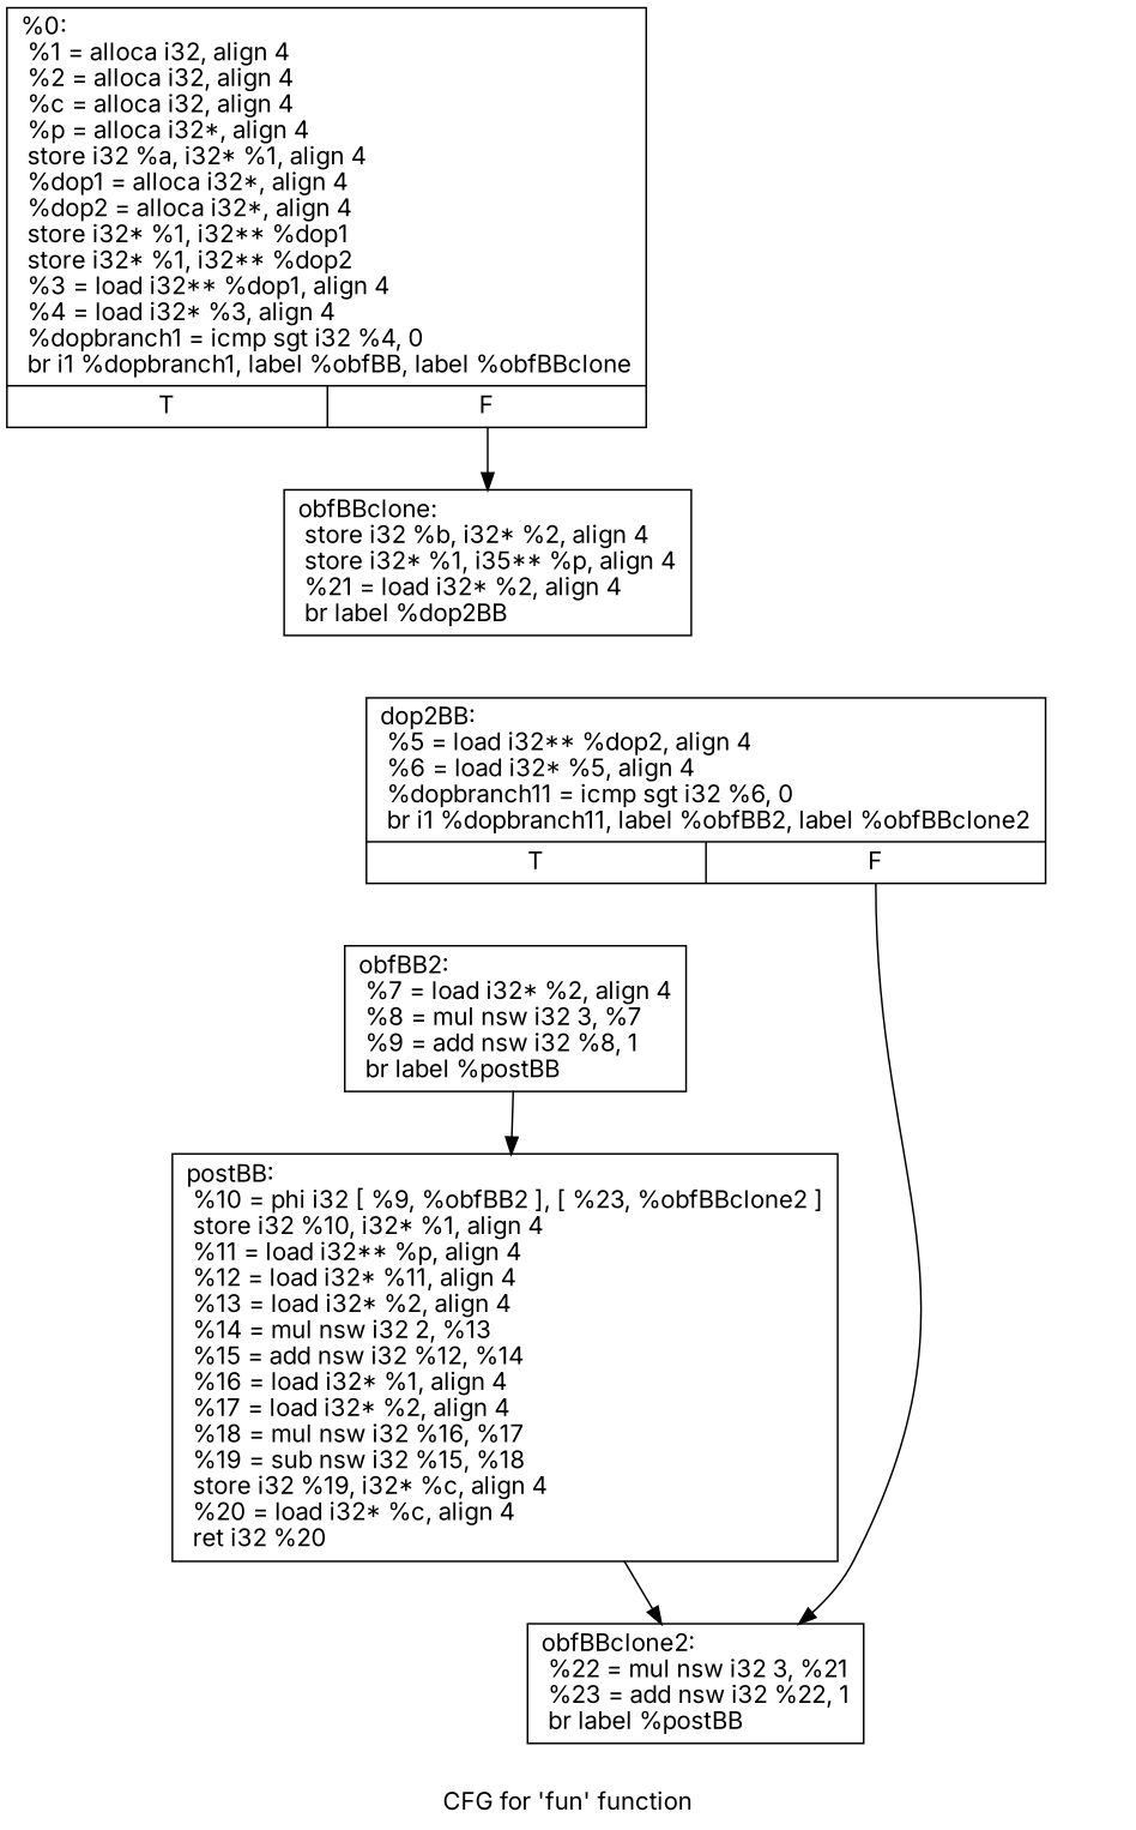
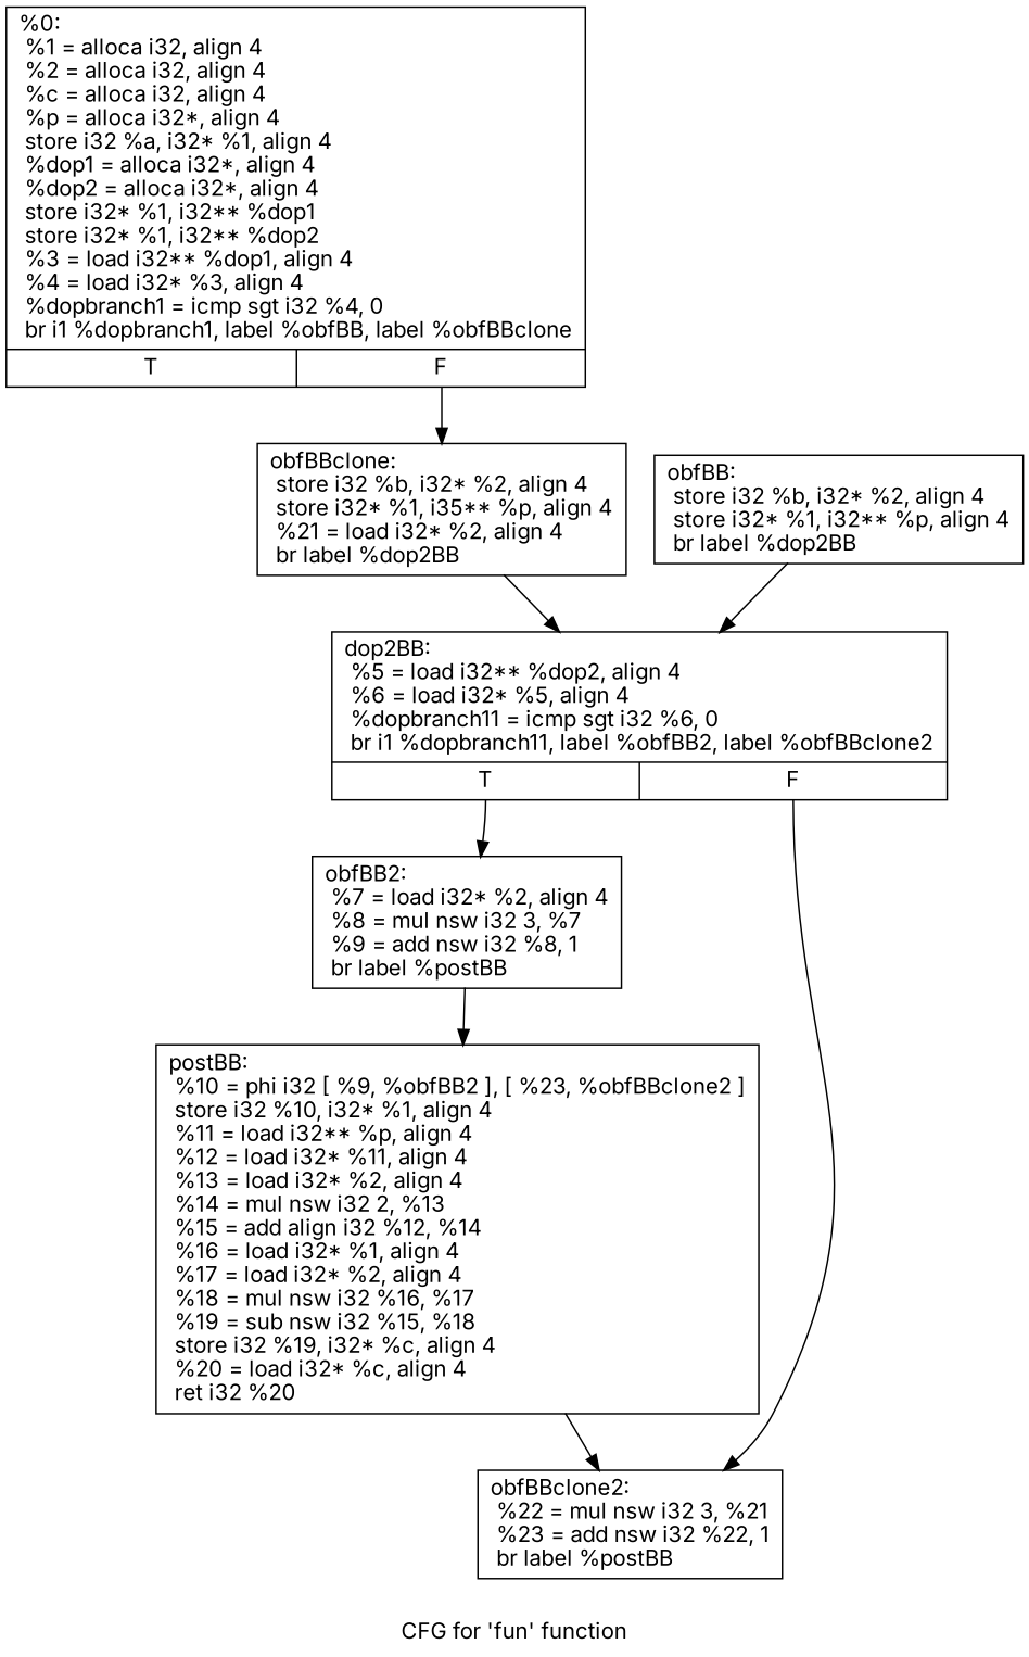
  digraph {
    fontname=Inter
    label="CFG for 'fun' function"
    node [fontname=Inter shape=record]
    edge [fontname=Inter]
    n1 [label="{%0:\l  %1 = alloca i32, align 4\l  %2 = alloca i32, align 4\l  %c = alloca i32, align 4\l  %p = alloca i32*, align 4\l  store i32 %a, i32* %1, align 4\l  %dop1 = alloca i32*, align 4\l  %dop2 = alloca i32*, align 4\l  store i32* %1, i32** %dop1\l  store i32* %1, i32** %dop2\l  %3 = load i32** %dop1, align 4\l  %4 = load i32* %3, align 4\l  %dopbranch1 = icmp sgt i32 %4, 0\l  br i1 %dopbranch1, label %obfBB, label %obfBBclone\l|{<s0>T|<s1>F}}"]
    n2 [label="{obfBBclone:                                       \l  store i32 %b, i32* %2, align 4\l  store i32* %1, i35** %p, align 4\l  %21 = load i32* %2, align 4\l  br label %dop2BB\l}"]
+   n3 [label="{obfBB:                                            \l  store i32 %b, i32* %2, align 4\l  store i32* %1, i32** %p, align 4\l  br label %dop2BB\l}"]
    n4 [label="{dop2BB:                                           \l  %5 = load i32** %dop2, align 4\l  %6 = load i32* %5, align 4\l  %dopbranch11 = icmp sgt i32 %6, 0\l  br i1 %dopbranch11, label %obfBB2, label %obfBBclone2\l|{<s0>T|<s1>F}}"]
    n5 [label="{obfBB2:                                           \l  %7 = load i32* %2, align 4\l  %8 = mul nsw i32 3, %7\l  %9 = add nsw i32 %8, 1\l  br label %postBB\l}"]
    n6 [label="{obfBBclone2:                                      \l  %22 = mul nsw i32 3, %21\l  %23 = add nsw i32 %22, 1\l  br label %postBB\l}"]
-   n7 [label="{postBB:                                           \l  %10 = phi i32 [ %9, %obfBB2 ], [ %23, %obfBBclone2 ]\l  store i32 %10, i32* %1, align 4\l  %11 = load i32** %p, align 4\l  %12 = load i32* %11, align 4\l  %13 = load i32* %2, align 4\l  %14 = mul nsw i32 2, %13\l  %15 = add nsw i32 %12, %14\l  %16 = load i32* %1, align 4\l  %17 = load i32* %2, align 4\l  %18 = mul nsw i32 %16, %17\l  %19 = sub nsw i32 %15, %18\l  store i32 %19, i32* %c, align 4\l  %20 = load i32* %c, align 4\l  ret i32 %20\l}"]
+   n7 [label="{postBB:                                           \l  %10 = phi i32 [ %9, %obfBB2 ], [ %23, %obfBBclone2 ]\l  store i32 %10, i32* %1, align 4\l  %11 = load i32** %p, align 4\l  %12 = load i32* %11, align 4\l  %13 = load i32* %2, align 4\l  %14 = mul nsw i32 2, %13\l  %15 = add align i32 %12, %14\l  %16 = load i32* %1, align 4\l  %17 = load i32* %2, align 4\l  %18 = mul nsw i32 %16, %17\l  %19 = sub nsw i32 %15, %18\l  store i32 %19, i32* %c, align 4\l  %20 = load i32* %c, align 4\l  ret i32 %20\l}"]
    n1 -> n2 [tailport=s1]
+   n2 -> n4
+   n3 -> n4
+   n4 -> n5 [tailport=s0]
    n4 -> n6 [tailport=s1]
    n5 -> n7
    n7 -> n6
  }
